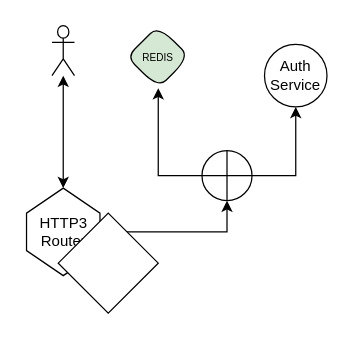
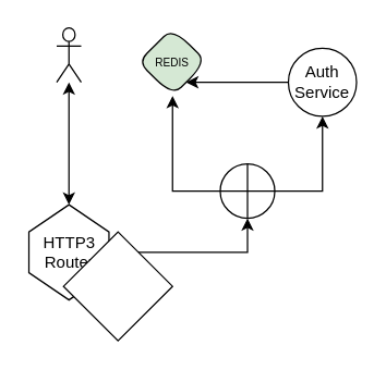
  <mxCell id="0" />
  <mxCell id="1" parent="0" />
  <mxCell id="2" value="&lt;br&gt;" style="shape=umlActor;verticalLabelPosition=bottom;verticalAlign=top;html=1;outlineConnect=0;" parent="1" vertex="1"><mxGeometry x="40.99" y="20" width="18" height="40" as="geometry" /></mxCell>
  <mxCell id="3" value="" style="endArrow=classic;startArrow=classic;html=1;rounded=0;exitX=0;exitY=0.5;exitDx=0;exitDy=0;" parent="1" source="5" target="2" edge="1"><mxGeometry width="50" height="50" relative="1" as="geometry"><mxPoint x="51" y="130" as="sourcePoint" /><mxPoint x="49.89" y="70" as="targetPoint" /></mxGeometry></mxCell>
  <mxCell id="4" style="edgeStyle=orthogonalEdgeStyle;rounded=0;orthogonalLoop=1;jettySize=auto;html=1;exitX=0.5;exitY=0;exitDx=0;exitDy=0;entryX=0.5;entryY=1;entryDx=0;entryDy=0;fontSize=8;" parent="1" source="5" target="11" edge="1"><mxGeometry relative="1" as="geometry" /></mxCell>
  <mxCell id="5" value="HTTP3 Router" style="shape=hexagon;perimeter=hexagonPerimeter2;whiteSpace=wrap;html=1;fixedSize=1;direction=south;" parent="1" vertex="1"><mxGeometry x="20.62" y="150" width="58.75" height="70" as="geometry" /></mxCell>
+ <mxCell id="6" value="" style="edgeStyle=orthogonalEdgeStyle;rounded=0;orthogonalLoop=1;jettySize=auto;html=1;" parent="1" source="7" target="8" edge="1"><mxGeometry relative="1" as="geometry"><Array as="points"><mxPoint x="141" y="50" /></Array></mxGeometry></mxCell>
  <mxCell id="7" value="Auth Service" style="whiteSpace=wrap;html=1;rounded=1;arcSize=50;align=center;verticalAlign=middle;strokeWidth=1;autosize=1;spacing=4;treeFolding=1;treeMoving=1;newEdgeStyle={&quot;edgeStyle&quot;:&quot;entityRelationEdgeStyle&quot;,&quot;startArrow&quot;:&quot;none&quot;,&quot;endArrow&quot;:&quot;none&quot;,&quot;segment&quot;:10,&quot;curved&quot;:1};" parent="1" vertex="1"><mxGeometry x="211" y="35" width="50" height="50" as="geometry" /></mxCell>
  <mxCell id="8" value="&lt;font style=&quot;font-size: 8px;&quot;&gt;REDIS&lt;/font&gt;" style="rhombus;whiteSpace=wrap;html=1;rounded=1;arcSize=50;strokeWidth=1;spacing=4;fillColor=#d5e8d4;" parent="1" vertex="1"><mxGeometry x="101" y="20" width="50" height="50" as="geometry" /></mxCell>
  <mxCell id="9" style="edgeStyle=orthogonalEdgeStyle;rounded=0;orthogonalLoop=1;jettySize=auto;html=1;fontSize=8;" parent="1" source="11" target="8" edge="1"><mxGeometry relative="1" as="geometry" /></mxCell>
  <mxCell id="10" style="edgeStyle=orthogonalEdgeStyle;rounded=0;orthogonalLoop=1;jettySize=auto;html=1;exitX=1;exitY=0.5;exitDx=0;exitDy=0;entryX=0.5;entryY=1;entryDx=0;entryDy=0;fontSize=8;" parent="1" source="11" target="7" edge="1"><mxGeometry relative="1" as="geometry"><Array as="points"><mxPoint x="236" y="140" /></Array></mxGeometry></mxCell>
  <mxCell id="11" value="" style="shape=orEllipse;perimeter=ellipsePerimeter;whiteSpace=wrap;html=1;backgroundOutline=1;" parent="1" vertex="1"><mxGeometry x="161" y="120" width="40" height="40" as="geometry" /></mxCell>
  <mxCell id="12" value="" style="rhombus;whiteSpace=wrap;html=1;" vertex="1" parent="1"><mxGeometry x="46" y="170" width="80" height="80" as="geometry" /></mxCell>
